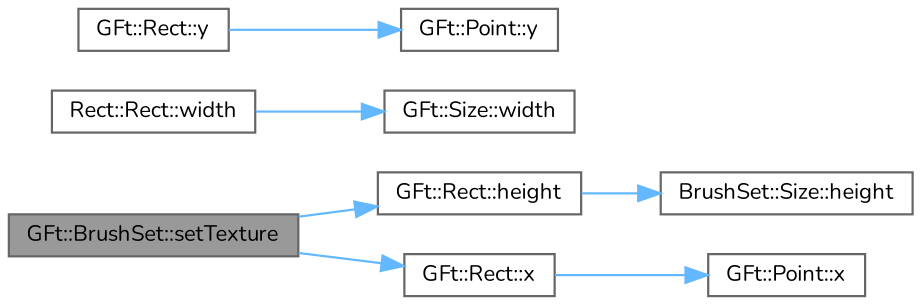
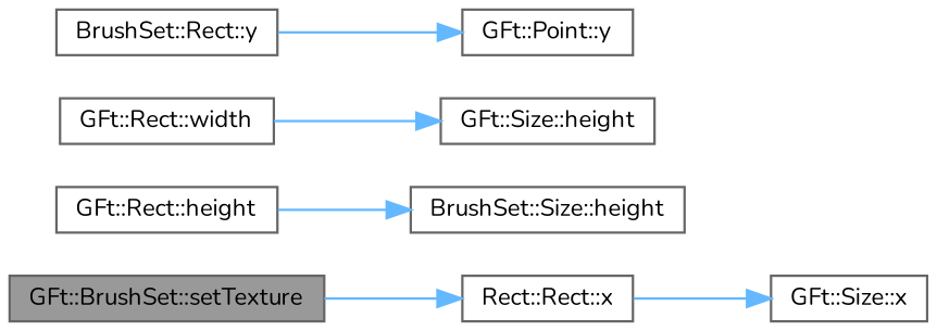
  digraph {
    fontname=Nunito
    rankdir=LR
    node [color=grey40 fillcolor=white fontname=Nunito fontsize=10 shape=box style=filled]
    edge [color=steelblue1 fontname=Nunito fontsize=10 labelfontname=Helvetica labelfontsize=10 style=solid]
    n1 [color=gray40 fillcolor=grey60 fontcolor=black height=0.2 label="GFt::BrushSet::setTexture" width=0.4]
    n2 [height=0.2 label="GFt::Rect::height" width=0.4]
-   n3 [height=0.2 label="GFt::Rect::x" width=0.4]
+   n3 [height=0.2 label="Rect::Rect::x" width=0.4]
    n4 [height=0.2 label="BrushSet::Size::height" width=0.4]
-   n5 [height=0.2 label="Rect::Rect::width" width=0.4]
-   n6 [height=0.2 label="GFt::Size::width" width=0.4]
-   n7 [height=0.2 label="GFt::Point::x" width=0.4]
-   n8 [height=0.2 label="GFt::Rect::y" width=0.4]
+   n5 [height=0.2 label="GFt::Rect::width" width=0.4]
+   n6 [height=0.2 label="GFt::Size::height" width=0.4]
+   n7 [height=0.2 label="GFt::Size::x" width=0.4]
+   n8 [height=0.2 label="BrushSet::Rect::y" width=0.4]
    n9 [height=0.2 label="GFt::Point::y" width=0.4]
-   n1 -> n2
    n1 -> n3
    n2 -> n4
    n3 -> n7
    n5 -> n6
    n8 -> n9
  }
